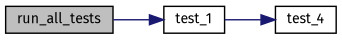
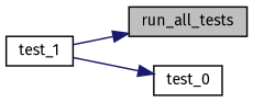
  digraph {
    fontname="Fira Sans"
    rankdir=LR
    node [color=black fillcolor=white fontname="Fira Sans" fontsize=10 shape=record style=filled]
    edge [color=midnightblue fontname="Fira Sans" fontsize=10 labelfontname=Helvetica labelfontsize=10 style=solid]
    n1 [fillcolor=grey75 fontcolor=black height=0.2 label=run_all_tests width=0.4]
    n2 [height=0.2 label=test_1 width=0.4]
-   n3 [height=0.2 label=test_4 width=0.4]
-   n1 -> n2
+   n3 [height=0.2 label=test_0 width=0.4]
+   n2 -> n1
    n2 -> n3
  }
